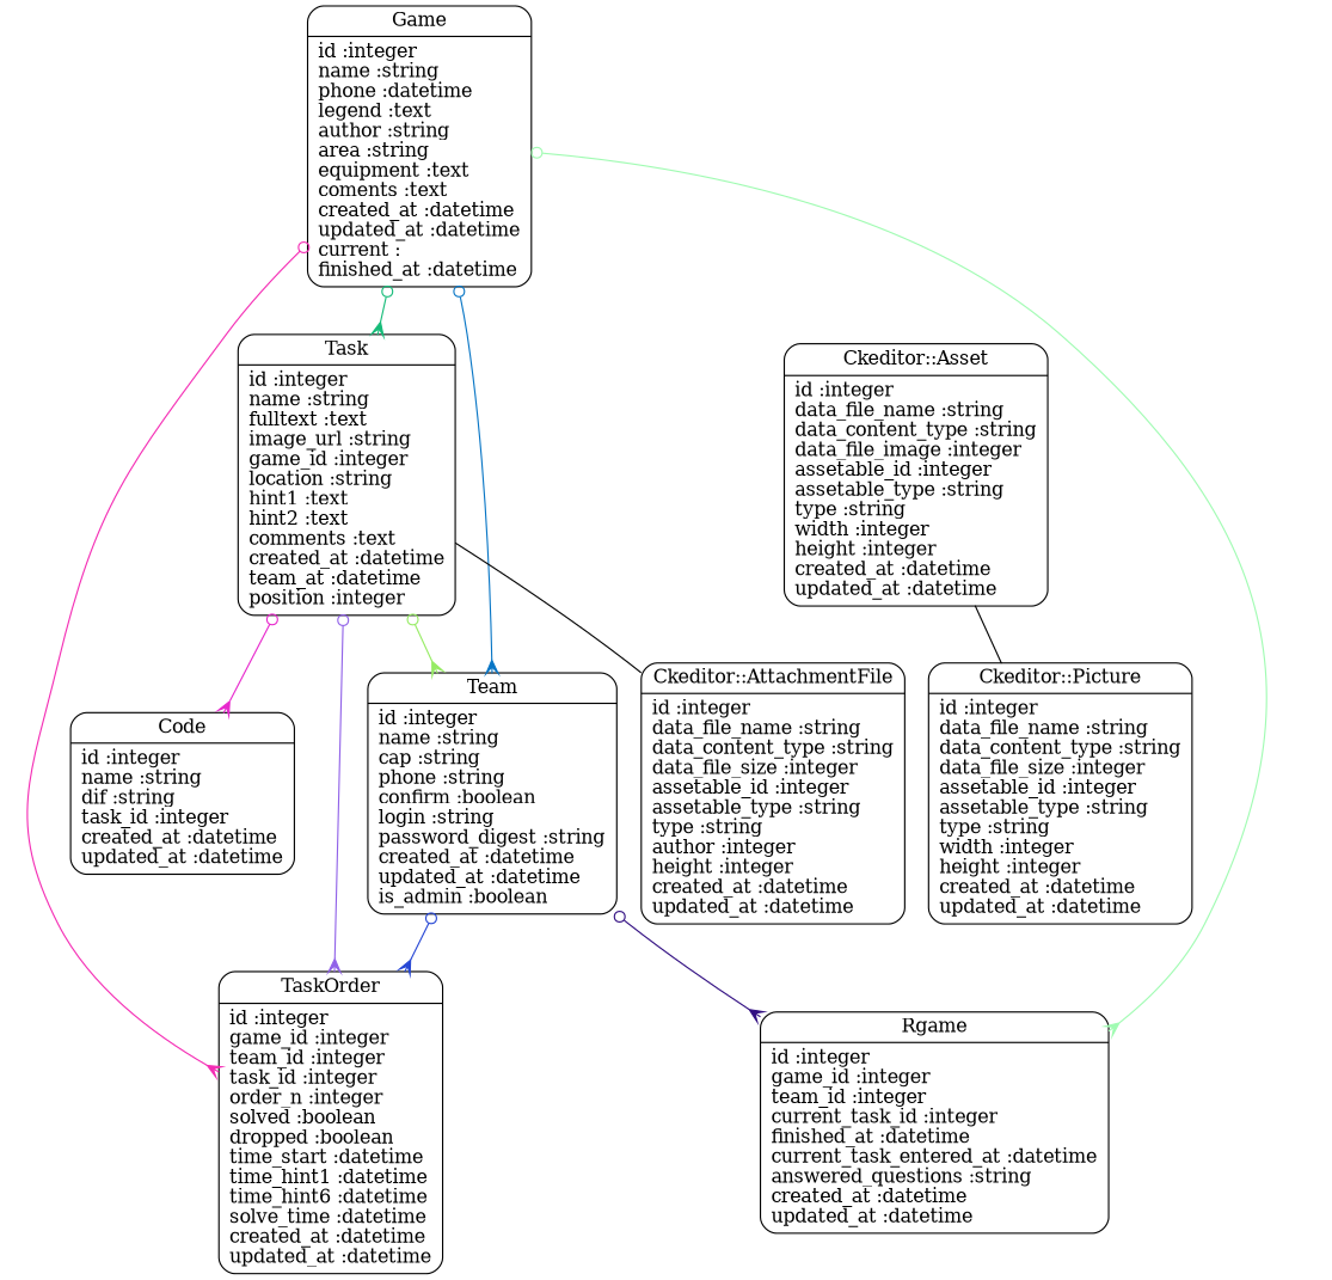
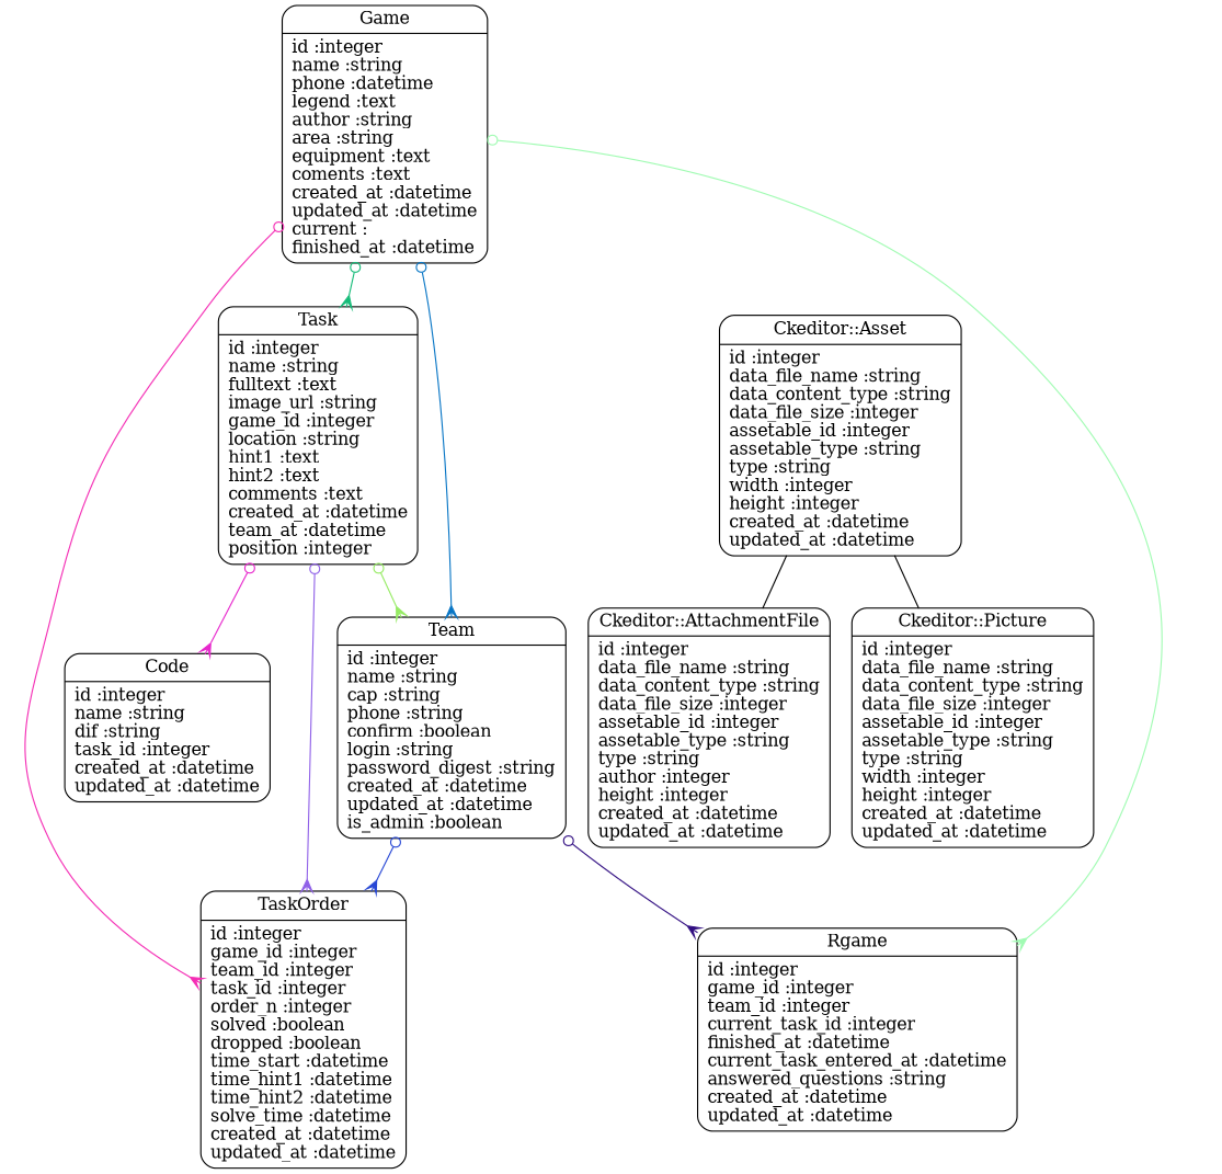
  digraph {
    splines=true
    node [shape=Mrecord]
    edge [arrowhead=crow arrowtail=odot dir=both]
    n1 [label="{Code|id :integer\lname :string\ldif :string\ltask_id :integer\lcreated_at :datetime\lupdated_at :datetime\l}"]
    n2 [label="{Game|id :integer\lname :string\lphone :datetime\llegend :text\lauthor :string\larea :string\lequipment :text\lcoments :text\lcreated_at :datetime\lupdated_at :datetime\lcurrent :\lfinished_at :datetime\l}"]
    n3 [label="{Rgame|id :integer\lgame_id :integer\lteam_id :integer\lcurrent_task_id :integer\lfinished_at :datetime\lcurrent_task_entered_at :datetime\lanswered_questions :string\lcreated_at :datetime\lupdated_at :datetime\l}"]
    n4 [label="{Team|id :integer\lname :string\lcap :string\lphone :string\lconfirm :boolean\llogin :string\lpassword_digest :string\lcreated_at :datetime\lupdated_at :datetime\lis_admin :boolean\l}"]
    n5 [label="{Task|id :integer\lname :string\lfulltext :text\limage_url :string\lgame_id :integer\llocation :string\lhint1 :text\lhint2 :text\lcomments :text\lcreated_at :datetime\lteam_at :datetime\lposition :integer\l}"]
-   n6 [label="{TaskOrder|id :integer\lgame_id :integer\lteam_id :integer\ltask_id :integer\lorder_n :integer\lsolved :boolean\ldropped :boolean\ltime_start :datetime\ltime_hint1 :datetime\ltime_hint6 :datetime\lsolve_time :datetime\lcreated_at :datetime\lupdated_at :datetime\l}"]
-   n7 [label="{Ckeditor::Asset|id :integer\ldata_file_name :string\ldata_content_type :string\ldata_file_image :integer\lassetable_id :integer\lassetable_type :string\ltype :string\lwidth :integer\lheight :integer\lcreated_at :datetime\lupdated_at :datetime\l}"]
+   n6 [label="{TaskOrder|id :integer\lgame_id :integer\lteam_id :integer\ltask_id :integer\lorder_n :integer\lsolved :boolean\ldropped :boolean\ltime_start :datetime\ltime_hint1 :datetime\ltime_hint2 :datetime\lsolve_time :datetime\lcreated_at :datetime\lupdated_at :datetime\l}"]
+   n7 [label="{Ckeditor::Asset|id :integer\ldata_file_name :string\ldata_content_type :string\ldata_file_size :integer\lassetable_id :integer\lassetable_type :string\ltype :string\lwidth :integer\lheight :integer\lcreated_at :datetime\lupdated_at :datetime\l}"]
    n8 [label="{Ckeditor::AttachmentFile|id :integer\ldata_file_name :string\ldata_content_type :string\ldata_file_size :integer\lassetable_id :integer\lassetable_type :string\ltype :string\lauthor :integer\lheight :integer\lcreated_at :datetime\lupdated_at :datetime\l}"]
    n9 [label="{Ckeditor::Picture|id :integer\ldata_file_name :string\ldata_content_type :string\ldata_file_size :integer\lassetable_id :integer\lassetable_type :string\ltype :string\lwidth :integer\lheight :integer\lcreated_at :datetime\lupdated_at :datetime\l}"]
    n2 -> n3 [color="#A0FBB2"]
    n2 -> n4 [color="#0775C5"]
    n2 -> n5 [color="#15BB78"]
    n2 -> n6 [color="#F42CB4"]
    n4 -> n3 [color="#300D81"]
    n4 -> n6 [color="#2646D4"]
    n5 -> n1 [color="#E727CC"]
    n5 -> n4 [color="#96EB64"]
    n5 -> n6 [color="#9061E8"]
-   n5 -> n8 [arrowhead=none arrowtail=onormal dir=""]
+   n7 -> n8 [arrowhead=none arrowtail=onormal dir=""]
    n7 -> n9 [arrowhead=none arrowtail=onormal dir=""]
  }
